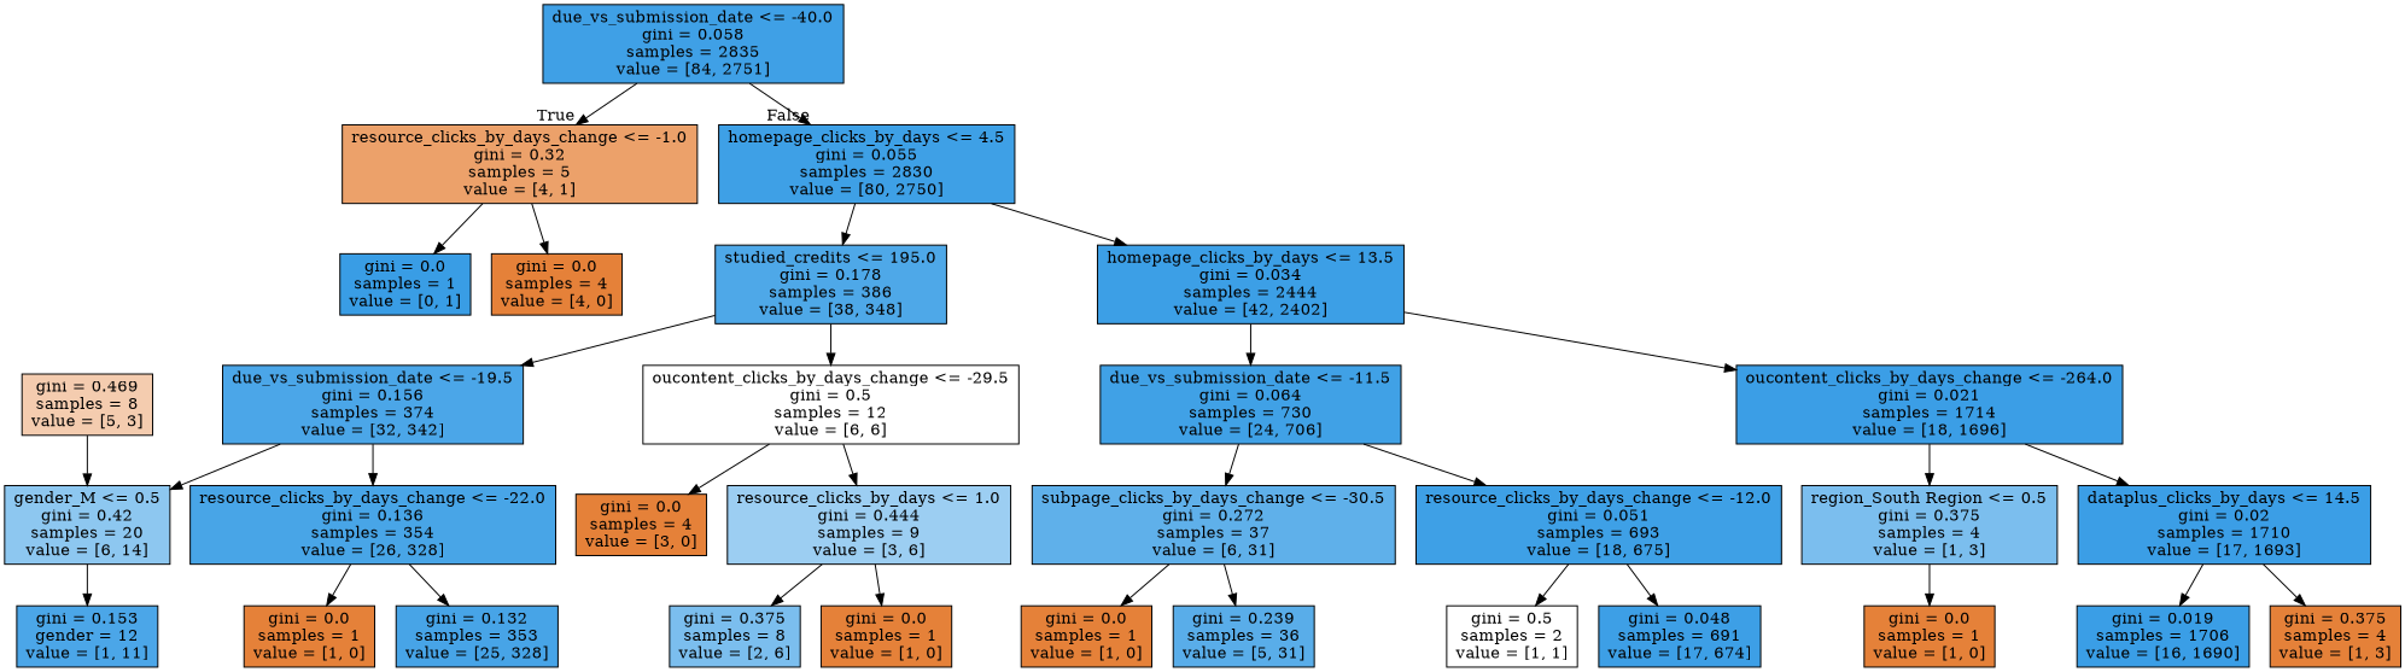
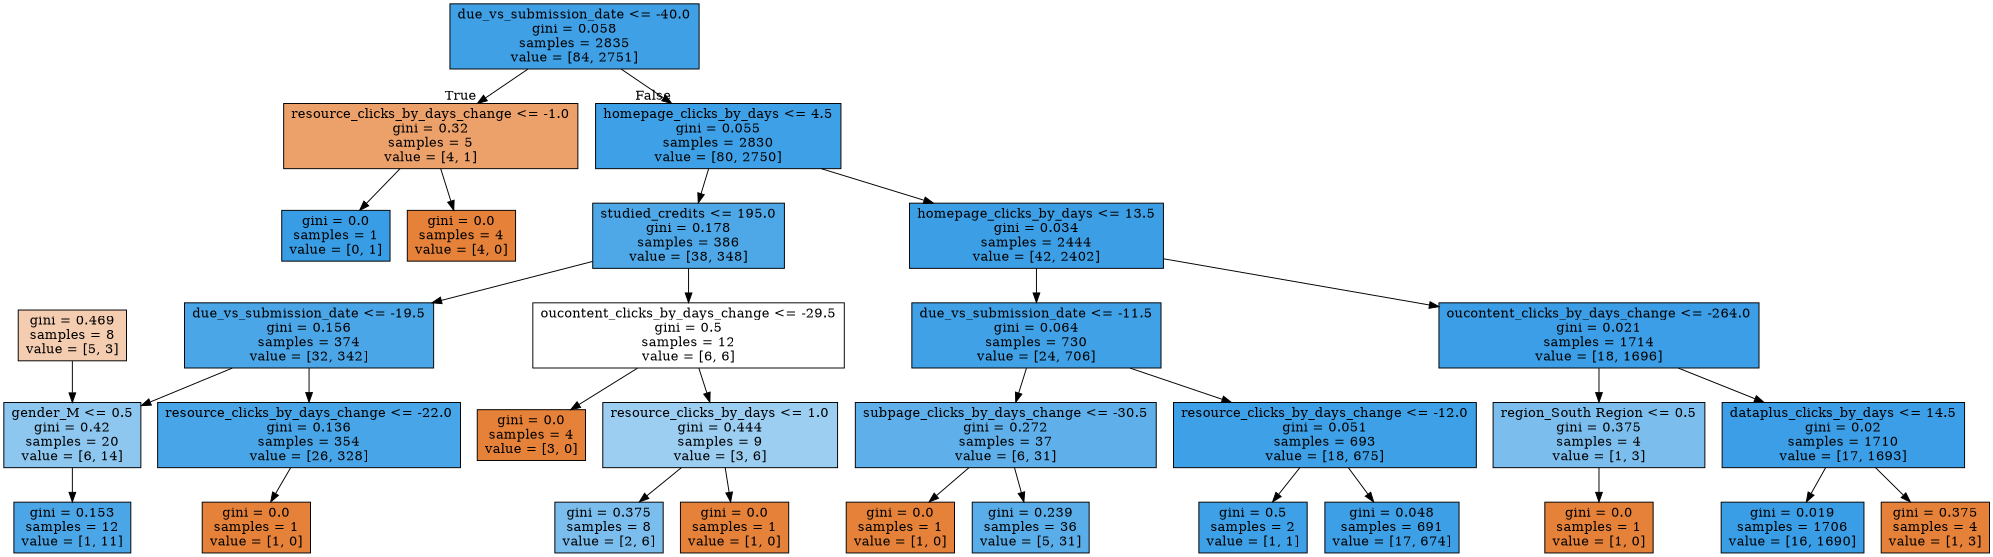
  digraph {
    node [color=black fillcolor="#e58139ff" shape=box style=filled]
    n1 [fillcolor="#399de5f7" label="due_vs_submission_date <= -40.0\ngini = 0.058\nsamples = 2835\nvalue = [84, 2751]"]
    n2 [fillcolor="#e58139bf" label="resource_clicks_by_days_change <= -1.0\ngini = 0.32\nsamples = 5\nvalue = [4, 1]"]
    n3 [fillcolor="#399de5f8" label="homepage_clicks_by_days <= 4.5\ngini = 0.055\nsamples = 2830\nvalue = [80, 2750]"]
    n4 [fillcolor="#399de5ff" label="gini = 0.0\nsamples = 1\nvalue = [0, 1]"]
    n5 [label="gini = 0.0\nsamples = 4\nvalue = [4, 0]"]
    n6 [fillcolor="#399de5e3" label="studied_credits <= 195.0\ngini = 0.178\nsamples = 386\nvalue = [38, 348]"]
    n7 [fillcolor="#399de5fb" label="homepage_clicks_by_days <= 13.5\ngini = 0.034\nsamples = 2444\nvalue = [42, 2402]"]
    n8 [fillcolor="#399de5e7" label="due_vs_submission_date <= -19.5\ngini = 0.156\nsamples = 374\nvalue = [32, 342]"]
    n9 [fillcolor="#e5813900" label="oucontent_clicks_by_days_change <= -29.5\ngini = 0.5\nsamples = 12\nvalue = [6, 6]"]
    n10 [fillcolor="#399de5f6" label="due_vs_submission_date <= -11.5\ngini = 0.064\nsamples = 730\nvalue = [24, 706]"]
    n11 [fillcolor="#399de5fc" label="oucontent_clicks_by_days_change <= -264.0\ngini = 0.021\nsamples = 1714\nvalue = [18, 1696]"]
    n12 [fillcolor="#399de592" label="gender_M <= 0.5\ngini = 0.42\nsamples = 20\nvalue = [6, 14]"]
    n13 [fillcolor="#399de5eb" label="resource_clicks_by_days_change <= -22.0\ngini = 0.136\nsamples = 354\nvalue = [26, 328]"]
    n14 [label="gini = 0.0\nsamples = 4\nvalue = [3, 0]"]
    n15 [fillcolor="#399de57f" label="resource_clicks_by_days <= 1.0\ngini = 0.444\nsamples = 9\nvalue = [3, 6]"]
-   n16 [fillcolor="#399de5e8" label="gini = 0.153\ngender = 12\nvalue = [1, 11]"]
+   n16 [fillcolor="#399de5e8" label="gini = 0.153\nsamples = 12\nvalue = [1, 11]"]
    n17 [label="gini = 0.0\nsamples = 1\nvalue = [1, 0]"]
-   n18 [fillcolor="#399de5ec" label="gini = 0.132\nsamples = 353\nvalue = [25, 328]"]
    n19 [fillcolor="#e5813966" label="gini = 0.469\nsamples = 8\nvalue = [5, 3]"]
    n20 [fillcolor="#399de5aa" label="gini = 0.375\nsamples = 8\nvalue = [2, 6]"]
    n21 [label="gini = 0.0\nsamples = 1\nvalue = [1, 0]"]
    n22 [fillcolor="#399de5ce" label="subpage_clicks_by_days_change <= -30.5\ngini = 0.272\nsamples = 37\nvalue = [6, 31]"]
    n23 [fillcolor="#399de5f8" label="resource_clicks_by_days_change <= -12.0\ngini = 0.051\nsamples = 693\nvalue = [18, 675]"]
    n24 [fillcolor="#399de5aa" label="region_South Region <= 0.5\ngini = 0.375\nsamples = 4\nvalue = [1, 3]"]
    n25 [fillcolor="#399de5fc" label="dataplus_clicks_by_days <= 14.5\ngini = 0.02\nsamples = 1710\nvalue = [17, 1693]"]
    n26 [label="gini = 0.0\nsamples = 1\nvalue = [1, 0]"]
    n27 [fillcolor="#399de5d6" label="gini = 0.239\nsamples = 36\nvalue = [5, 31]"]
-   n28 [fillcolor="#e5813900" label="gini = 0.5\nsamples = 2\nvalue = [1, 1]"]
+   n28 [fillcolor="#399de5f8" label="gini = 0.5\nsamples = 2\nvalue = [1, 1]"]
    n29 [fillcolor="#399de5f9" label="gini = 0.048\nsamples = 691\nvalue = [17, 674]"]
    n30 [label="gini = 0.0\nsamples = 1\nvalue = [1, 0]"]
    n31 [fillcolor="#399de5fd" label="gini = 0.019\nsamples = 1706\nvalue = [16, 1690]"]
    n32 [label="gini = 0.375\nsamples = 4\nvalue = [1, 3]"]
    n1 -> n2 [headlabel=True labelangle=45 labeldistance=2.5]
    n1 -> n3 [headlabel=False labelangle=-45 labeldistance=2.5]
    n2 -> n4
    n2 -> n5
    n3 -> n6
    n3 -> n7
    n6 -> n8
    n6 -> n9
    n7 -> n10
    n7 -> n11
    n8 -> n12
    n8 -> n13
    n9 -> n14
    n9 -> n15
    n10 -> n22
    n10 -> n23
    n11 -> n24
    n11 -> n25
    n12 -> n16
    n13 -> n17
-   n13 -> n18
    n15 -> n20
    n15 -> n21
    n19 -> n12
    n22 -> n26
    n22 -> n27
    n23 -> n28
    n23 -> n29
    n24 -> n30
    n25 -> n31
    n25 -> n32
  }
